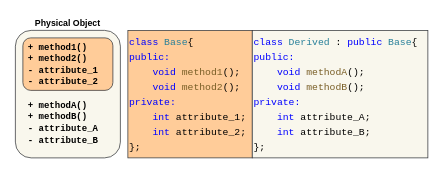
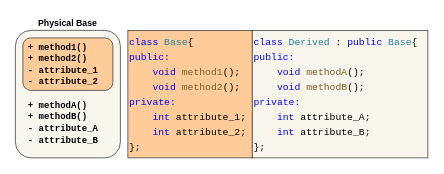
  <mxCell id="0" />
  <mxCell id="1" parent="0" />
  <mxCell id="2" value="&lt;pre&gt;&lt;font face=&quot;Courier New&quot;&gt;&lt;b&gt;+ methodA()&lt;br&gt;+ methodB()&lt;br&gt;- attribute_A&lt;br&gt;- attribute_B&lt;/b&gt;&lt;/font&gt;&lt;/pre&gt;" style="rounded=1;html=1;align=left;labelPosition=center;verticalLabelPosition=middle;verticalAlign=middle;spacingLeft=15;spacingTop=76;fillColor=#f9f7ed;strokeColor=#36393d;" parent="1" vertex="1"><mxGeometry x="20" y="40" width="140" height="170" as="geometry" /></mxCell>
  <mxCell id="3" value="&lt;pre&gt;&lt;font face=&quot;Courier New&quot;&gt;&lt;b&gt;+ method1()&lt;br&gt;+ method2()&lt;br&gt;- attribute_1&lt;br&gt;- attribute_2&lt;/b&gt;&lt;/font&gt;&lt;/pre&gt;" style="rounded=1;html=1;align=left;labelPosition=center;verticalLabelPosition=middle;verticalAlign=middle;spacingLeft=5;fillColor=#ffcc99;strokeColor=#36393d;" parent="1" vertex="1"><mxGeometry x="30" y="50" width="120" height="70" as="geometry" /></mxCell>
  <mxCell id="4" value="" style="group" parent="1" vertex="1" connectable="0"><mxGeometry x="170" y="40" width="400" height="170" as="geometry" /></mxCell>
  <mxCell id="5" value="&lt;div style=&quot;font-family: &amp;quot;Fira Code&amp;quot;, &amp;quot;Anonymous Pro&amp;quot;, Menlo, Monaco, &amp;quot;Courier New&amp;quot;, monospace, Menlo, Monaco, &amp;quot;Courier New&amp;quot;, monospace; font-size: 13px; line-height: 20px;&quot;&gt;&lt;div&gt;&lt;span style=&quot;color: #0000ff;&quot;&gt;class&lt;/span&gt; &lt;span style=&quot;color: #267f99;&quot;&gt;Base&lt;/span&gt;{&lt;/div&gt;&lt;div&gt;&lt;span style=&quot;color: #0000ff;&quot;&gt;public:&lt;/span&gt;&lt;/div&gt;&lt;div&gt;&lt;span style=&quot;color: #0000ff;&quot;&gt;&amp;nbsp; &amp;nbsp; void&lt;/span&gt; &lt;span style=&quot;color: #795e26;&quot;&gt;method1&lt;/span&gt;();&lt;/div&gt;&lt;div&gt;&lt;span style=&quot;color: #0000ff;&quot;&gt;&amp;nbsp; &amp;nbsp; void&lt;/span&gt; &lt;span style=&quot;color: #795e26;&quot;&gt;method2&lt;/span&gt;();&lt;/div&gt;&lt;div&gt;&lt;span style=&quot;color: #0000ff;&quot;&gt;private:&lt;/span&gt;&lt;/div&gt;&lt;div&gt;&lt;span style=&quot;color: #0000ff;&quot;&gt;&amp;nbsp; &amp;nbsp; int&lt;/span&gt;  attribute_1;&lt;/div&gt;&lt;div&gt;&lt;span style=&quot;color: #0000ff;&quot;&gt;&amp;nbsp; &amp;nbsp; int&lt;/span&gt;  attribute_2;&lt;/div&gt;&lt;div&gt;};&lt;/div&gt;&lt;/div&gt;" style="text;align=left;verticalAlign=top;whiteSpace=wrap;rounded=0;fontFamily=Courier New;fontSize=10;html=1;labelBorderColor=none;labelBackgroundColor=none;fillColor=#ffcc99;strokeColor=#36393d;" parent="4" vertex="1"><mxGeometry width="165.854" height="170" as="geometry" /></mxCell>
  <mxCell id="6" value="&lt;div style=&quot;color: rgb(0, 0, 0); font-family: &amp;quot;Fira Code&amp;quot;, &amp;quot;Anonymous Pro&amp;quot;, Menlo, Monaco, &amp;quot;Courier New&amp;quot;, monospace, Menlo, Monaco, &amp;quot;Courier New&amp;quot;, monospace; font-weight: normal; font-size: 13px; line-height: 20px;&quot;&gt;&lt;div&gt;&lt;span style=&quot;color: #0000ff;&quot;&gt;class&lt;/span&gt;&lt;span style=&quot;color: #000000;&quot;&gt; &lt;/span&gt;&lt;span style=&quot;color: #267f99;&quot;&gt;Derived&lt;/span&gt;&lt;span style=&quot;color: #000000;&quot;&gt; : &lt;/span&gt;&lt;span style=&quot;color: #0000ff;&quot;&gt;public&lt;/span&gt;&lt;span style=&quot;color: #000000;&quot;&gt; &lt;/span&gt;&lt;span style=&quot;color: #267f99;&quot;&gt;Base&lt;/span&gt;&lt;span style=&quot;color: #000000;&quot;&gt;{&lt;/span&gt;&lt;/div&gt;&lt;div&gt;&lt;span style=&quot;color: #0000ff;&quot;&gt;public:&lt;/span&gt;&lt;/div&gt;&lt;div&gt;&lt;span style=&quot;color: #000000;&quot;&gt;&lt;/span&gt;&lt;span style=&quot;color: #0000ff;&quot;&gt;&amp;nbsp; &amp;nbsp; void&lt;/span&gt;&lt;span style=&quot;color: #000000;&quot;&gt; &lt;/span&gt;&lt;span style=&quot;color: #795e26;&quot;&gt;methodA&lt;/span&gt;&lt;span style=&quot;color: #000000;&quot;&gt;();&lt;/span&gt;&lt;/div&gt;&lt;div&gt;&lt;span style=&quot;color: #000000;&quot;&gt;&lt;/span&gt;&lt;span style=&quot;color: #0000ff;&quot;&gt;&amp;nbsp; &amp;nbsp; void&lt;/span&gt;&lt;span style=&quot;color: #000000;&quot;&gt; &lt;/span&gt;&lt;span style=&quot;color: #795e26;&quot;&gt;methodB&lt;/span&gt;&lt;span style=&quot;color: #000000;&quot;&gt;();&lt;/span&gt;&lt;/div&gt;&lt;div&gt;&lt;span style=&quot;color: #0000ff;&quot;&gt;private:&lt;/span&gt;&lt;/div&gt;&lt;div&gt;&lt;span style=&quot;color: #000000;&quot;&gt;&lt;/span&gt;&lt;span style=&quot;color: #0000ff;&quot;&gt;&amp;nbsp; &amp;nbsp; int&lt;/span&gt;&lt;span style=&quot;color: #000000;&quot;&gt;  attribute_A;&lt;/span&gt;&lt;/div&gt;&lt;div&gt;&lt;span style=&quot;color: #000000;&quot;&gt;&lt;/span&gt;&lt;span style=&quot;color: #0000ff;&quot;&gt;&amp;nbsp; &amp;nbsp; int&lt;/span&gt;&lt;span style=&quot;color: #000000;&quot;&gt;  attribute_B;&lt;/span&gt;&lt;/div&gt;&lt;div&gt;&lt;span style=&quot;color: #000000;&quot;&gt;};&lt;/span&gt;&lt;/div&gt;&lt;br&gt;&lt;/div&gt;" style="text;whiteSpace=wrap;html=1;fontSize=10;fontFamily=Courier New;labelBackgroundColor=none;fillColor=#f9f7ed;strokeColor=#36393d;" parent="4" vertex="1"><mxGeometry x="165.854" width="234.146" height="170" as="geometry" /></mxCell>
- <mxCell id="7" value="&lt;h3&gt;&lt;font face=&quot;Helvetica&quot;&gt;Physical Object&lt;/font&gt;&lt;/h3&gt;" style="text;html=1;strokeColor=none;fillColor=none;align=center;verticalAlign=middle;whiteSpace=wrap;rounded=0;labelBackgroundColor=none;labelBorderColor=none;fontFamily=Courier New;fontSize=10;" parent="1" vertex="1"><mxGeometry x="20" y="20" width="140" height="20" as="geometry" /></mxCell>
+ <mxCell id="7" value="&lt;h3&gt;&lt;font face=&quot;Helvetica&quot;&gt;Physical Base&lt;/font&gt;&lt;/h3&gt;" style="text;html=1;strokeColor=none;fillColor=none;align=center;verticalAlign=middle;whiteSpace=wrap;rounded=0;labelBackgroundColor=none;labelBorderColor=none;fontFamily=Courier New;fontSize=10;" parent="1" vertex="1"><mxGeometry x="20" y="20" width="140" height="20" as="geometry" /></mxCell>
